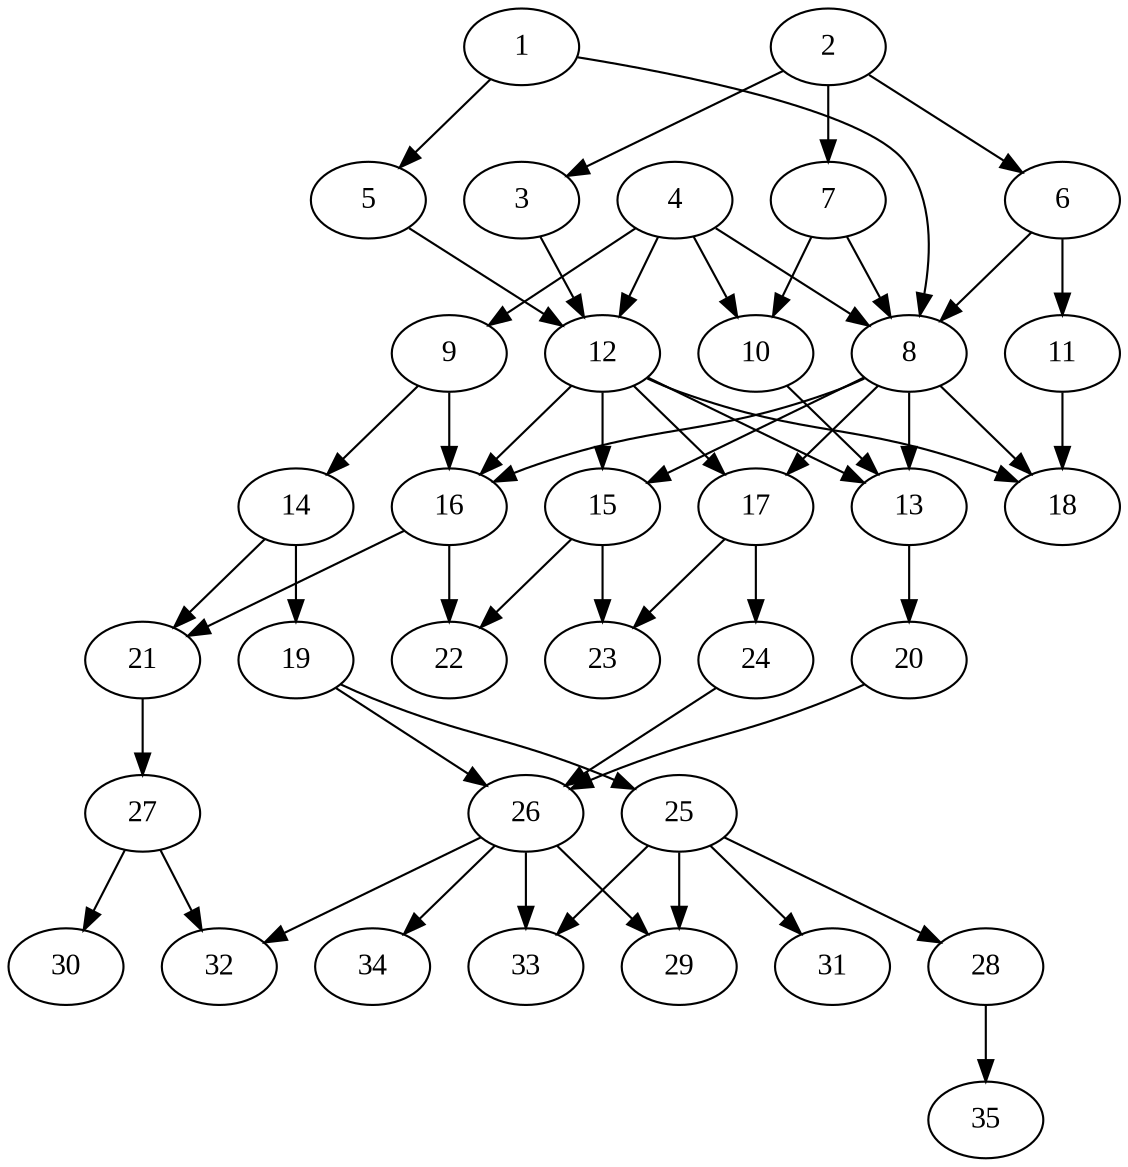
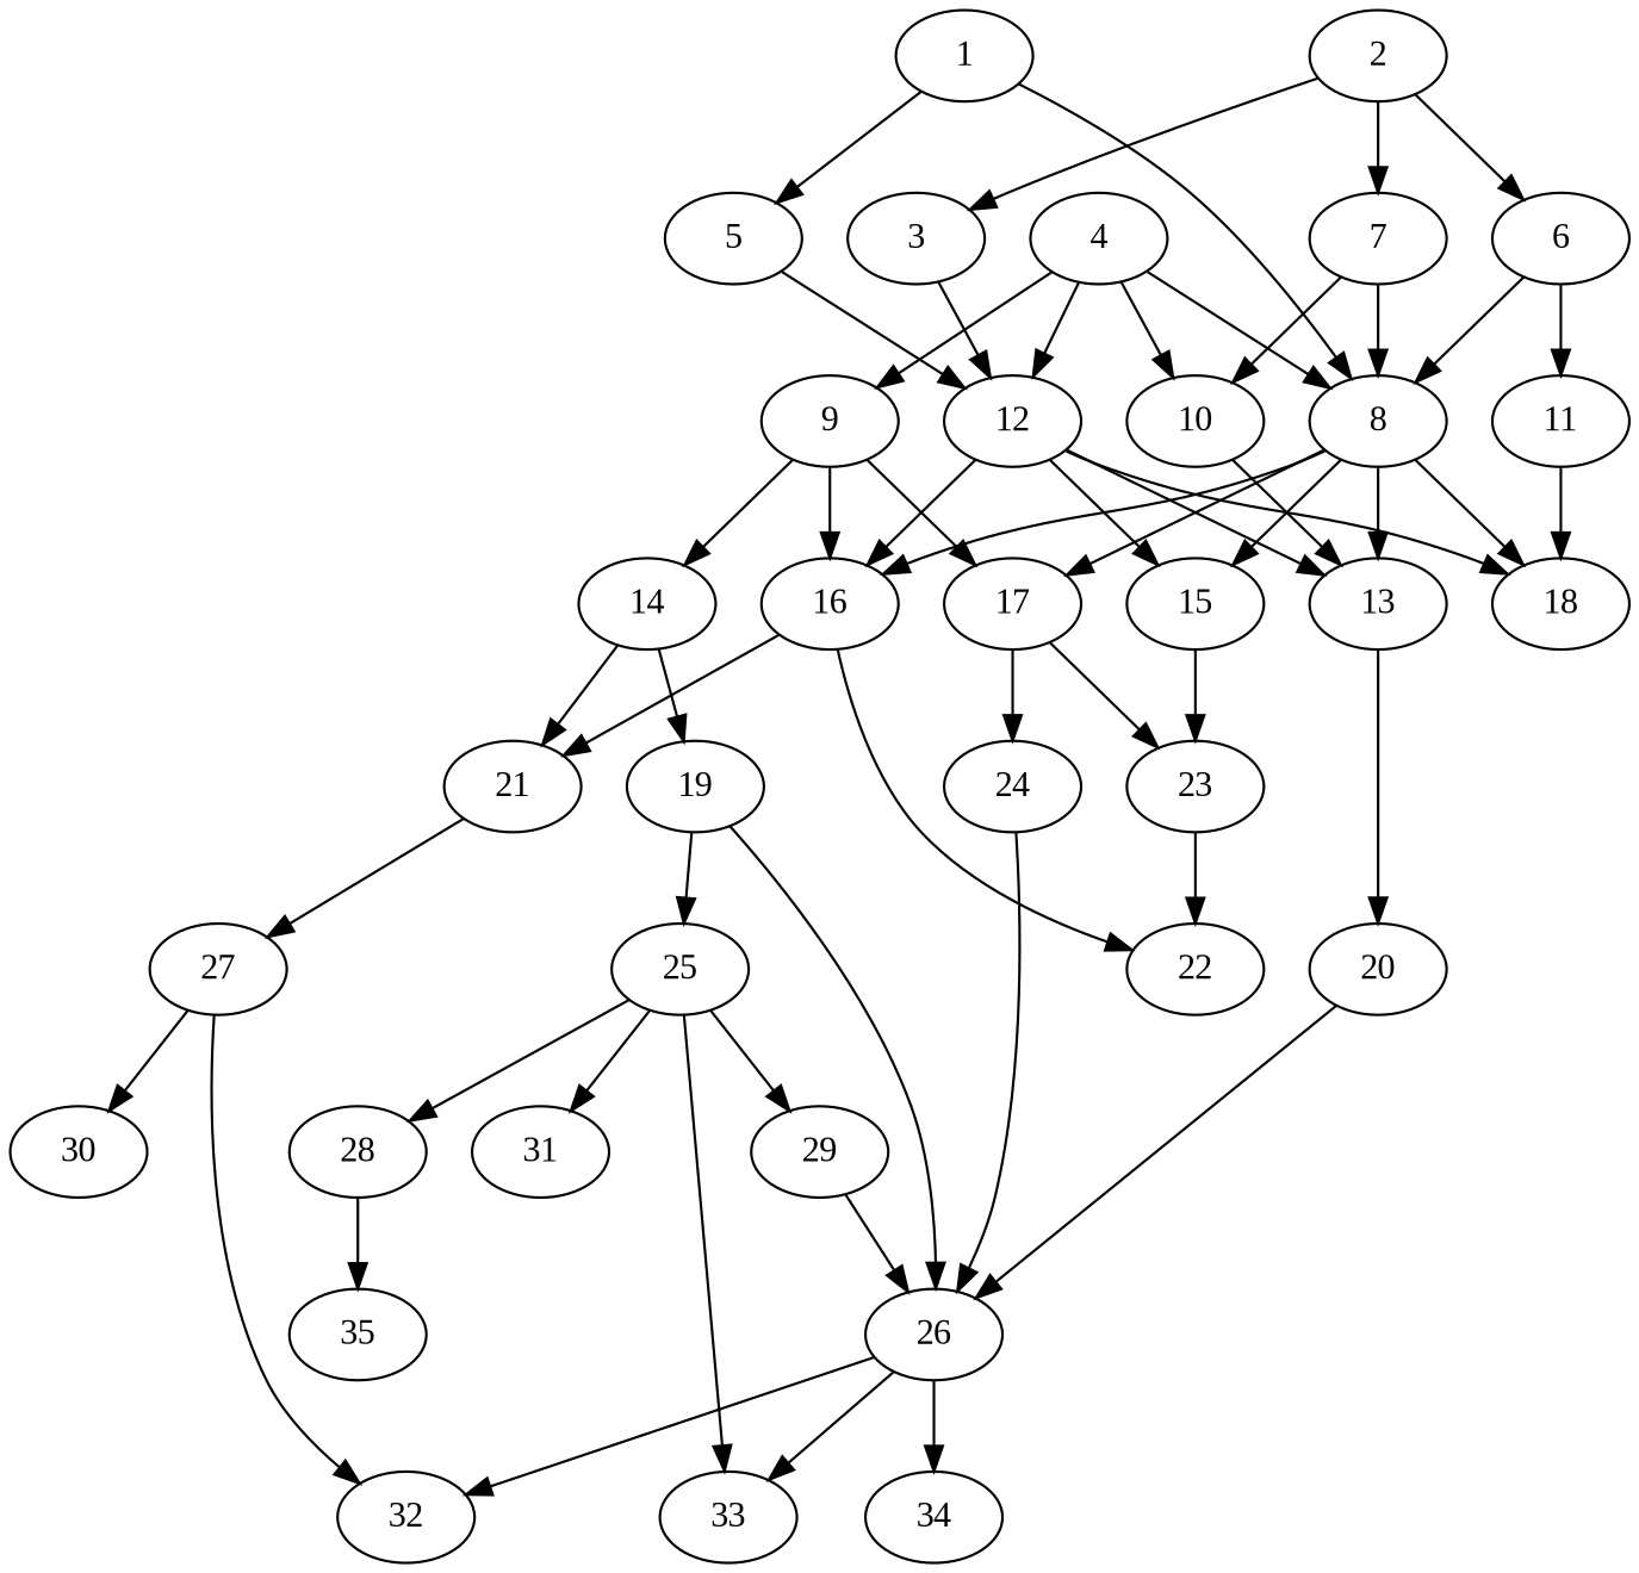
  digraph {
    fontname="Liberation Serif"
    node [alpha=0.03 fontname="Liberation Serif"]
    edge [fontname="Liberation Serif"]
    1 [alpha=0.10 expect_size=51589120]
    5 [alpha=0.15 expect_size=35490816]
    8 [alpha=0.07 expect_size=46247936]
    4 [alpha=0.11 expect_size=40288256]
    12 [alpha=0.04 expect_size=33674240]
    9 [alpha=0.04 expect_size=30304256]
    10 [expect_size=24298496]
    18 [expect_size=11215872]
    13 [alpha=0.05 expect_size=13412352]
    15 [alpha=0.09 expect_size=47251456]
    16 [alpha=0.09 expect_size=34386944]
    17 [expect_size=42289152]
    14 [expect_size=21337088]
    2 [alpha=0.11 expect_size=41942016]
    3 [expect_size=31612928]
    6 [expect_size=27346944]
    7 [alpha=0.07 expect_size=6908928]
    11 [alpha=0.16 expect_size=9304064]
    20 [alpha=0.12 expect_size=38548480]
    22 [expect_size=34968576]
    23 [alpha=0.07 expect_size=45106176]
    21 [alpha=0.10 expect_size=44976128]
    24 [alpha=0.06 expect_size=9212928]
    19 [alpha=0.15 expect_size=28079104]
    26 [alpha=0.19 expect_size=35442688]
    27 [alpha=0.00 expect_size=9192448]
    25 [alpha=0.17 expect_size=15202304]
    29 [alpha=0.09 expect_size=22712320]
    33 [alpha=0.14 expect_size=20321280]
    32 [alpha=0.19 expect_size=14313472]
    34 [alpha=0.16 expect_size=35992576]
    28 [alpha=0.20 expect_size=16177152]
    31 [alpha=0.07 expect_size=38784000]
    30 [alpha=0.07 expect_size=9846784]
    35 [alpha=0.16 expect_size=49185792]
    1 -> 5
    1 -> 8
    5 -> 12
    8 -> 18
    8 -> 13
    8 -> 15
    8 -> 16
    8 -> 17
    4 -> 8
    4 -> 12
    4 -> 9
    4 -> 10
    12 -> 18
    12 -> 13
    12 -> 15
    12 -> 16
    9 -> 16
-   12 -> 17
+   9 -> 17
    9 -> 14
    10 -> 13
    13 -> 20
-   15 -> 22
+   23 -> 22
    15 -> 23
    16 -> 22
    16 -> 21
    17 -> 23
    17 -> 24
    14 -> 21
    14 -> 19
    2 -> 3
    2 -> 6
    2 -> 7
    3 -> 12
    6 -> 8
    6 -> 11
    7 -> 8
    7 -> 10
    11 -> 18
    20 -> 26
    21 -> 27
    24 -> 26
    19 -> 26
    19 -> 25
-   26 -> 29
+   29 -> 26
    26 -> 33
    26 -> 32
    26 -> 34
    27 -> 32
    27 -> 30
    25 -> 29
    25 -> 33
    25 -> 28
    25 -> 31
    28 -> 35
  }
